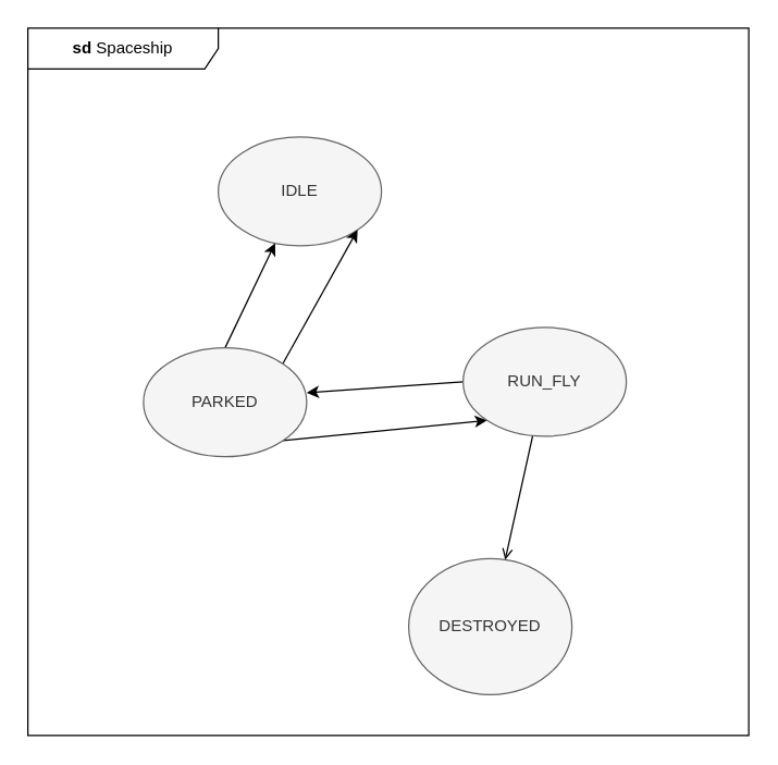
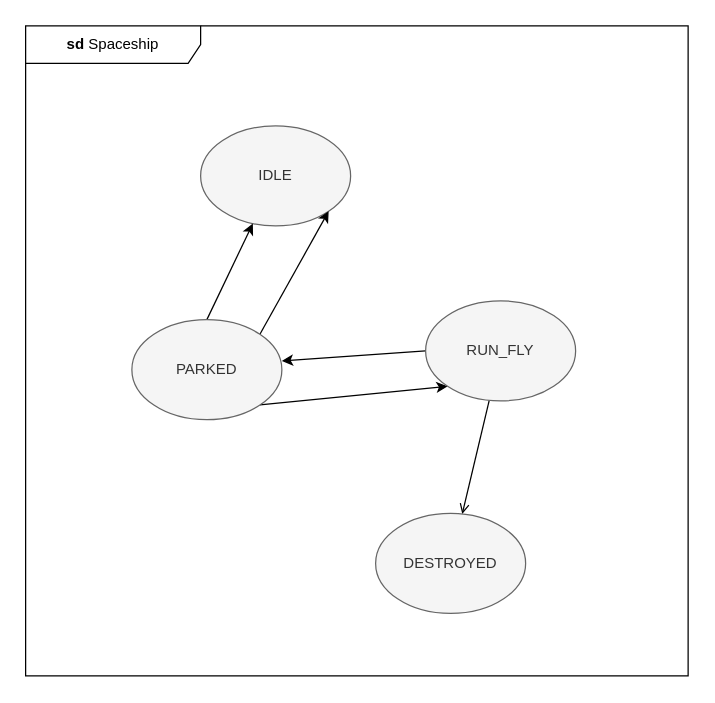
  <mxCell id="0" />
  <mxCell id="1" parent="0" />
  <mxCell id="2" value="IDLE" style="ellipse;whiteSpace=wrap;html=1;fillColor=#f5f5f5;fontColor=#333333;strokeColor=#666666;" vertex="1" parent="1"><mxGeometry x="160" y="100" width="120" height="80" as="geometry" /></mxCell>
  <mxCell id="3" value="&lt;b&gt;sd&lt;/b&gt;&amp;nbsp;Spaceship" style="shape=umlFrame;whiteSpace=wrap;html=1;pointerEvents=0;width=140;height=30;" vertex="1" parent="1"><mxGeometry x="20" y="20" width="530" height="520" as="geometry" /></mxCell>
  <mxCell id="4" style="rounded=0;orthogonalLoop=1;jettySize=auto;html=1;exitX=1;exitY=1;exitDx=0;exitDy=0;entryX=0;entryY=1;entryDx=0;entryDy=0;" edge="1" parent="1" source="7" target="10"><mxGeometry relative="1" as="geometry" /></mxCell>
  <mxCell id="5" style="rounded=0;orthogonalLoop=1;jettySize=auto;html=1;exitX=0.5;exitY=0;exitDx=0;exitDy=0;" edge="1" parent="1" source="7" target="2"><mxGeometry relative="1" as="geometry" /></mxCell>
  <mxCell id="6" style="rounded=0;orthogonalLoop=1;jettySize=auto;html=1;exitX=1;exitY=0;exitDx=0;exitDy=0;entryX=1;entryY=1;entryDx=0;entryDy=0;" edge="1" parent="1" source="7" target="2"><mxGeometry relative="1" as="geometry" /></mxCell>
  <mxCell id="7" value="PARKED" style="ellipse;whiteSpace=wrap;html=1;fillColor=#f5f5f5;fontColor=#333333;strokeColor=#666666;" vertex="1" parent="1"><mxGeometry x="105" y="255" width="120" height="80" as="geometry" /></mxCell>
  <mxCell id="8" style="rounded=0;orthogonalLoop=1;jettySize=auto;html=1;exitX=0;exitY=0.5;exitDx=0;exitDy=0;entryX=1;entryY=0.413;entryDx=0;entryDy=0;entryPerimeter=0;" edge="1" parent="1" source="10" target="7"><mxGeometry relative="1" as="geometry" /></mxCell>
  <mxCell id="9" value="" style="rounded=0;orthogonalLoop=1;jettySize=auto;html=1;endArrow=open;" edge="1" parent="1" source="10" target="11"><mxGeometry relative="1" as="geometry" /></mxCell>
  <mxCell id="10" value="RUN_FLY" style="ellipse;whiteSpace=wrap;html=1;fillColor=#f5f5f5;fontColor=#333333;strokeColor=#666666;" vertex="1" parent="1"><mxGeometry x="340" y="240" width="120" height="80" as="geometry" /></mxCell>
- <mxCell id="11" value="DESTROYED" style="ellipse;whiteSpace=wrap;html=1;fillColor=#f5f5f5;fontColor=#333333;strokeColor=#666666;" vertex="1" parent="1"><mxGeometry x="300" y="410" width="120" height="100" as="geometry" /></mxCell>
+ <mxCell id="11" value="DESTROYED" style="ellipse;whiteSpace=wrap;html=1;fillColor=#f5f5f5;fontColor=#333333;strokeColor=#666666;" vertex="1" parent="1"><mxGeometry x="300" y="410" width="120" height="80" as="geometry" /></mxCell>
